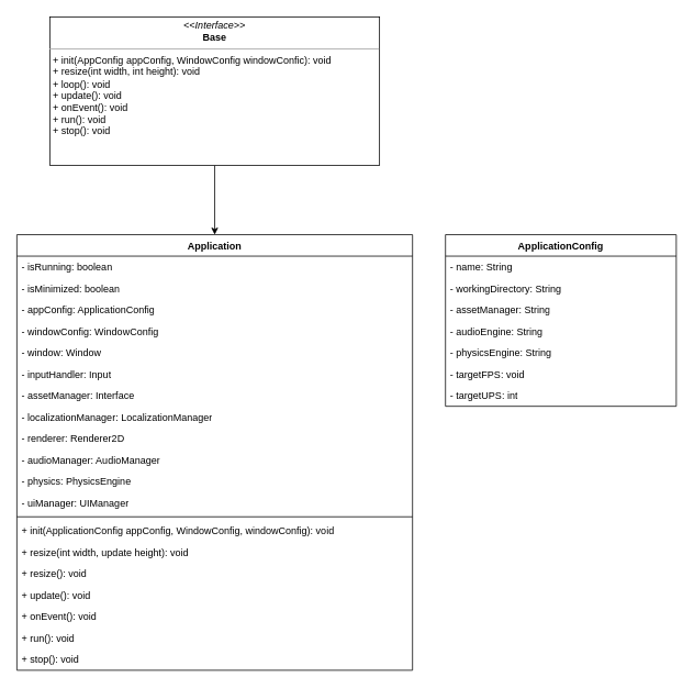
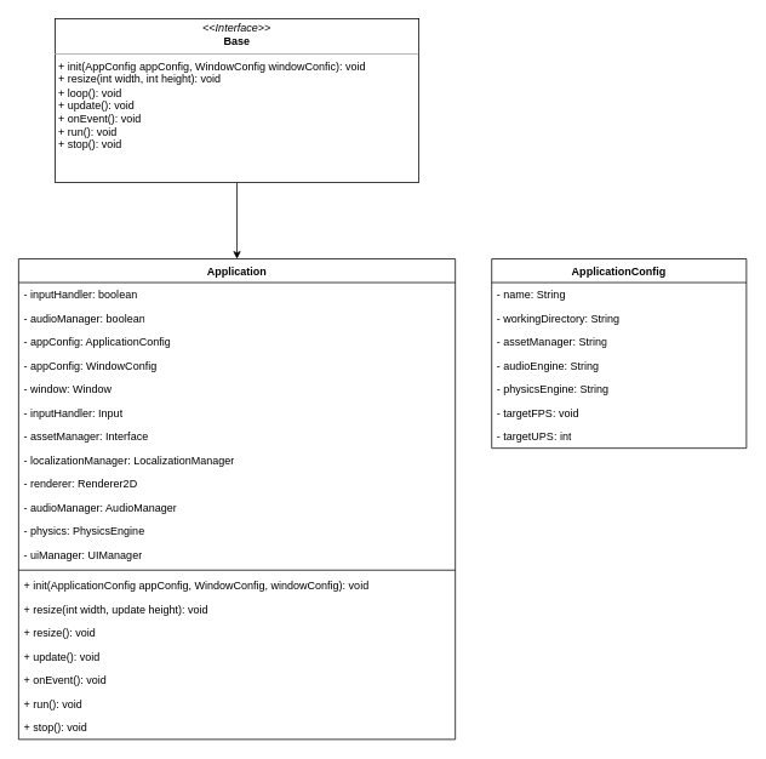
  <mxCell id="0" />
  <mxCell id="1" parent="0" />
  <mxCell id="2" style="edgeStyle=orthogonalEdgeStyle;rounded=0;orthogonalLoop=1;jettySize=auto;html=1;exitX=0.5;exitY=1;exitDx=0;exitDy=0;entryX=0.5;entryY=0;entryDx=0;entryDy=0;" edge="1" parent="1" source="3" target="12"><mxGeometry relative="1" as="geometry" /></mxCell>
  <mxCell id="3" value="&lt;p style=&quot;margin:0px;margin-top:4px;text-align:center;&quot;&gt;&lt;i&gt;&amp;lt;&amp;lt;Interface&amp;gt;&amp;gt;&lt;/i&gt;&lt;br&gt;&lt;b&gt;Base&lt;/b&gt;&lt;/p&gt;&lt;hr size=&quot;1&quot;&gt;&lt;p style=&quot;margin:0px;margin-left:4px;&quot;&gt;+ init(AppConfig appConfig, WindowConfig windowConfic): void&lt;/p&gt;&lt;p style=&quot;margin:0px;margin-left:4px;&quot;&gt;+ resize(int width, int height): void&lt;/p&gt;&lt;p style=&quot;margin:0px;margin-left:4px;&quot;&gt;+ loop(): void&lt;/p&gt;&lt;p style=&quot;margin:0px;margin-left:4px;&quot;&gt;+ update(): void&lt;/p&gt;&lt;p style=&quot;margin:0px;margin-left:4px;&quot;&gt;+ onEvent(): void&lt;/p&gt;&lt;p style=&quot;margin:0px;margin-left:4px;&quot;&gt;+ run(): void&lt;/p&gt;&lt;p style=&quot;margin:0px;margin-left:4px;&quot;&gt;+ stop(): void&lt;/p&gt;&lt;p style=&quot;margin:0px;margin-left:4px;&quot;&gt;&lt;br&gt;&lt;/p&gt;" style="verticalAlign=top;align=left;overflow=fill;fontSize=12;fontFamily=Helvetica;html=1;whiteSpace=wrap;" vertex="1" parent="1"><mxGeometry x="60" y="20" width="400" height="180" as="geometry" /></mxCell>
  <mxCell id="4" value="ApplicationConfig" style="swimlane;fontStyle=1;align=center;verticalAlign=top;childLayout=stackLayout;horizontal=1;startSize=26;horizontalStack=0;resizeParent=1;resizeParentMax=0;resizeLast=0;collapsible=1;marginBottom=0;whiteSpace=wrap;html=1;" vertex="1" parent="1"><mxGeometry x="540" y="284" width="280" height="208" as="geometry" /></mxCell>
  <mxCell id="5" value="- name: String" style="text;strokeColor=none;fillColor=none;align=left;verticalAlign=top;spacingLeft=4;spacingRight=4;overflow=hidden;rotatable=0;points=[[0,0.5],[1,0.5]];portConstraint=eastwest;whiteSpace=wrap;html=1;" vertex="1" parent="4"><mxGeometry y="26" width="280" height="26" as="geometry" /></mxCell>
  <mxCell id="6" value="- workingDirectory: String" style="text;strokeColor=none;fillColor=none;align=left;verticalAlign=top;spacingLeft=4;spacingRight=4;overflow=hidden;rotatable=0;points=[[0,0.5],[1,0.5]];portConstraint=eastwest;whiteSpace=wrap;html=1;" vertex="1" parent="4"><mxGeometry y="52" width="280" height="26" as="geometry" /></mxCell>
  <mxCell id="7" value="- assetManager: String" style="text;strokeColor=none;fillColor=none;align=left;verticalAlign=top;spacingLeft=4;spacingRight=4;overflow=hidden;rotatable=0;points=[[0,0.5],[1,0.5]];portConstraint=eastwest;whiteSpace=wrap;html=1;" vertex="1" parent="4"><mxGeometry y="78" width="280" height="26" as="geometry" /></mxCell>
  <mxCell id="8" value="- audioEngine: String" style="text;strokeColor=none;fillColor=none;align=left;verticalAlign=top;spacingLeft=4;spacingRight=4;overflow=hidden;rotatable=0;points=[[0,0.5],[1,0.5]];portConstraint=eastwest;whiteSpace=wrap;html=1;" vertex="1" parent="4"><mxGeometry y="104" width="280" height="26" as="geometry" /></mxCell>
  <mxCell id="9" value="- physicsEngine: String" style="text;strokeColor=none;fillColor=none;align=left;verticalAlign=top;spacingLeft=4;spacingRight=4;overflow=hidden;rotatable=0;points=[[0,0.5],[1,0.5]];portConstraint=eastwest;whiteSpace=wrap;html=1;" vertex="1" parent="4"><mxGeometry y="130" width="280" height="26" as="geometry" /></mxCell>
  <mxCell id="10" value="- targetFPS: void" style="text;strokeColor=none;fillColor=none;align=left;verticalAlign=top;spacingLeft=4;spacingRight=4;overflow=hidden;rotatable=0;points=[[0,0.5],[1,0.5]];portConstraint=eastwest;whiteSpace=wrap;html=1;" vertex="1" parent="4"><mxGeometry y="156" width="280" height="26" as="geometry" /></mxCell>
  <mxCell id="11" value="- targetUPS: int" style="text;strokeColor=none;fillColor=none;align=left;verticalAlign=top;spacingLeft=4;spacingRight=4;overflow=hidden;rotatable=0;points=[[0,0.5],[1,0.5]];portConstraint=eastwest;whiteSpace=wrap;html=1;" vertex="1" parent="4"><mxGeometry y="182" width="280" height="26" as="geometry" /></mxCell>
  <mxCell id="12" value="Application" style="swimlane;fontStyle=1;align=center;verticalAlign=top;childLayout=stackLayout;horizontal=1;startSize=26;horizontalStack=0;resizeParent=1;resizeParentMax=0;resizeLast=0;collapsible=1;marginBottom=0;whiteSpace=wrap;html=1;" vertex="1" parent="1"><mxGeometry x="20" y="284" width="480" height="528" as="geometry" /></mxCell>
- <mxCell id="13" value="- isRunning: boolean" style="text;strokeColor=none;fillColor=none;align=left;verticalAlign=top;spacingLeft=4;spacingRight=4;overflow=hidden;rotatable=0;points=[[0,0.5],[1,0.5]];portConstraint=eastwest;whiteSpace=wrap;html=1;" vertex="1" parent="12"><mxGeometry y="26" width="480" height="26" as="geometry" /></mxCell>
- <mxCell id="14" value="- isMinimized: boolean" style="text;strokeColor=none;fillColor=none;align=left;verticalAlign=top;spacingLeft=4;spacingRight=4;overflow=hidden;rotatable=0;points=[[0,0.5],[1,0.5]];portConstraint=eastwest;whiteSpace=wrap;html=1;" vertex="1" parent="12"><mxGeometry y="52" width="480" height="26" as="geometry" /></mxCell>
+ <mxCell id="13" value="- inputHandler: boolean" style="text;strokeColor=none;fillColor=none;align=left;verticalAlign=top;spacingLeft=4;spacingRight=4;overflow=hidden;rotatable=0;points=[[0,0.5],[1,0.5]];portConstraint=eastwest;whiteSpace=wrap;html=1;" vertex="1" parent="12"><mxGeometry y="26" width="480" height="26" as="geometry" /></mxCell>
+ <mxCell id="14" value="- audioManager: boolean" style="text;strokeColor=none;fillColor=none;align=left;verticalAlign=top;spacingLeft=4;spacingRight=4;overflow=hidden;rotatable=0;points=[[0,0.5],[1,0.5]];portConstraint=eastwest;whiteSpace=wrap;html=1;" vertex="1" parent="12"><mxGeometry y="52" width="480" height="26" as="geometry" /></mxCell>
  <mxCell id="15" value="- appConfig: ApplicationConfig" style="text;strokeColor=none;fillColor=none;align=left;verticalAlign=top;spacingLeft=4;spacingRight=4;overflow=hidden;rotatable=0;points=[[0,0.5],[1,0.5]];portConstraint=eastwest;whiteSpace=wrap;html=1;" vertex="1" parent="12"><mxGeometry y="78" width="480" height="26" as="geometry" /></mxCell>
- <mxCell id="16" value="- windowConfig: WindowConfig" style="text;strokeColor=none;fillColor=none;align=left;verticalAlign=top;spacingLeft=4;spacingRight=4;overflow=hidden;rotatable=0;points=[[0,0.5],[1,0.5]];portConstraint=eastwest;whiteSpace=wrap;html=1;" vertex="1" parent="12"><mxGeometry y="104" width="480" height="26" as="geometry" /></mxCell>
+ <mxCell id="16" value="- appConfig: WindowConfig" style="text;strokeColor=none;fillColor=none;align=left;verticalAlign=top;spacingLeft=4;spacingRight=4;overflow=hidden;rotatable=0;points=[[0,0.5],[1,0.5]];portConstraint=eastwest;whiteSpace=wrap;html=1;" vertex="1" parent="12"><mxGeometry y="104" width="480" height="26" as="geometry" /></mxCell>
  <mxCell id="17" value="- window: Window" style="text;strokeColor=none;fillColor=none;align=left;verticalAlign=top;spacingLeft=4;spacingRight=4;overflow=hidden;rotatable=0;points=[[0,0.5],[1,0.5]];portConstraint=eastwest;whiteSpace=wrap;html=1;" vertex="1" parent="12"><mxGeometry y="130" width="480" height="26" as="geometry" /></mxCell>
  <mxCell id="18" value="- inputHandler: Input" style="text;strokeColor=none;fillColor=none;align=left;verticalAlign=top;spacingLeft=4;spacingRight=4;overflow=hidden;rotatable=0;points=[[0,0.5],[1,0.5]];portConstraint=eastwest;whiteSpace=wrap;html=1;" vertex="1" parent="12"><mxGeometry y="156" width="480" height="26" as="geometry" /></mxCell>
  <mxCell id="19" value="- assetManager: Interface" style="text;strokeColor=none;fillColor=none;align=left;verticalAlign=top;spacingLeft=4;spacingRight=4;overflow=hidden;rotatable=0;points=[[0,0.5],[1,0.5]];portConstraint=eastwest;whiteSpace=wrap;html=1;" vertex="1" parent="12"><mxGeometry y="182" width="480" height="26" as="geometry" /></mxCell>
  <mxCell id="20" value="- localizationManager: LocalizationManager" style="text;strokeColor=none;fillColor=none;align=left;verticalAlign=top;spacingLeft=4;spacingRight=4;overflow=hidden;rotatable=0;points=[[0,0.5],[1,0.5]];portConstraint=eastwest;whiteSpace=wrap;html=1;" vertex="1" parent="12"><mxGeometry y="208" width="480" height="26" as="geometry" /></mxCell>
  <mxCell id="21" value="- renderer: Renderer2D" style="text;strokeColor=none;fillColor=none;align=left;verticalAlign=top;spacingLeft=4;spacingRight=4;overflow=hidden;rotatable=0;points=[[0,0.5],[1,0.5]];portConstraint=eastwest;whiteSpace=wrap;html=1;" vertex="1" parent="12"><mxGeometry y="234" width="480" height="26" as="geometry" /></mxCell>
  <mxCell id="22" value="- audioManager: AudioManager" style="text;strokeColor=none;fillColor=none;align=left;verticalAlign=top;spacingLeft=4;spacingRight=4;overflow=hidden;rotatable=0;points=[[0,0.5],[1,0.5]];portConstraint=eastwest;whiteSpace=wrap;html=1;" vertex="1" parent="12"><mxGeometry y="260" width="480" height="26" as="geometry" /></mxCell>
  <mxCell id="23" value="- physics: PhysicsEngine" style="text;strokeColor=none;fillColor=none;align=left;verticalAlign=top;spacingLeft=4;spacingRight=4;overflow=hidden;rotatable=0;points=[[0,0.5],[1,0.5]];portConstraint=eastwest;whiteSpace=wrap;html=1;" vertex="1" parent="12"><mxGeometry y="286" width="480" height="26" as="geometry" /></mxCell>
  <mxCell id="24" value="- uiManager: UIManager" style="text;strokeColor=none;fillColor=none;align=left;verticalAlign=top;spacingLeft=4;spacingRight=4;overflow=hidden;rotatable=0;points=[[0,0.5],[1,0.5]];portConstraint=eastwest;whiteSpace=wrap;html=1;" vertex="1" parent="12"><mxGeometry y="312" width="480" height="26" as="geometry" /></mxCell>
  <mxCell id="25" value="" style="line;strokeWidth=1;fillColor=none;align=left;verticalAlign=middle;spacingTop=-1;spacingLeft=3;spacingRight=3;rotatable=0;labelPosition=right;points=[];portConstraint=eastwest;strokeColor=inherit;" vertex="1" parent="12"><mxGeometry y="338" width="480" height="8" as="geometry" /></mxCell>
  <mxCell id="26" value="+ init(ApplicationConfig appConfig, WindowConfig, windowConfig): void" style="text;strokeColor=none;fillColor=none;align=left;verticalAlign=top;spacingLeft=4;spacingRight=4;overflow=hidden;rotatable=0;points=[[0,0.5],[1,0.5]];portConstraint=eastwest;whiteSpace=wrap;html=1;" vertex="1" parent="12"><mxGeometry y="346" width="480" height="26" as="geometry" /></mxCell>
  <mxCell id="27" value="+ resize(int width, update height): void" style="text;strokeColor=none;fillColor=none;align=left;verticalAlign=top;spacingLeft=4;spacingRight=4;overflow=hidden;rotatable=0;points=[[0,0.5],[1,0.5]];portConstraint=eastwest;whiteSpace=wrap;html=1;" vertex="1" parent="12"><mxGeometry y="372" width="480" height="26" as="geometry" /></mxCell>
  <mxCell id="28" value="+ resize(): void" style="text;strokeColor=none;fillColor=none;align=left;verticalAlign=top;spacingLeft=4;spacingRight=4;overflow=hidden;rotatable=0;points=[[0,0.5],[1,0.5]];portConstraint=eastwest;whiteSpace=wrap;html=1;" vertex="1" parent="12"><mxGeometry y="398" width="480" height="26" as="geometry" /></mxCell>
  <mxCell id="29" value="+ update(): void" style="text;strokeColor=none;fillColor=none;align=left;verticalAlign=top;spacingLeft=4;spacingRight=4;overflow=hidden;rotatable=0;points=[[0,0.5],[1,0.5]];portConstraint=eastwest;whiteSpace=wrap;html=1;" vertex="1" parent="12"><mxGeometry y="424" width="480" height="26" as="geometry" /></mxCell>
  <mxCell id="30" value="+ onEvent(): void" style="text;strokeColor=none;fillColor=none;align=left;verticalAlign=top;spacingLeft=4;spacingRight=4;overflow=hidden;rotatable=0;points=[[0,0.5],[1,0.5]];portConstraint=eastwest;whiteSpace=wrap;html=1;" vertex="1" parent="12"><mxGeometry y="450" width="480" height="26" as="geometry" /></mxCell>
  <mxCell id="31" value="+ run(): void" style="text;strokeColor=none;fillColor=none;align=left;verticalAlign=top;spacingLeft=4;spacingRight=4;overflow=hidden;rotatable=0;points=[[0,0.5],[1,0.5]];portConstraint=eastwest;whiteSpace=wrap;html=1;" vertex="1" parent="12"><mxGeometry y="476" width="480" height="26" as="geometry" /></mxCell>
  <mxCell id="32" value="+ stop(): void" style="text;strokeColor=none;fillColor=none;align=left;verticalAlign=top;spacingLeft=4;spacingRight=4;overflow=hidden;rotatable=0;points=[[0,0.5],[1,0.5]];portConstraint=eastwest;whiteSpace=wrap;html=1;" vertex="1" parent="12"><mxGeometry y="502" width="480" height="26" as="geometry" /></mxCell>
